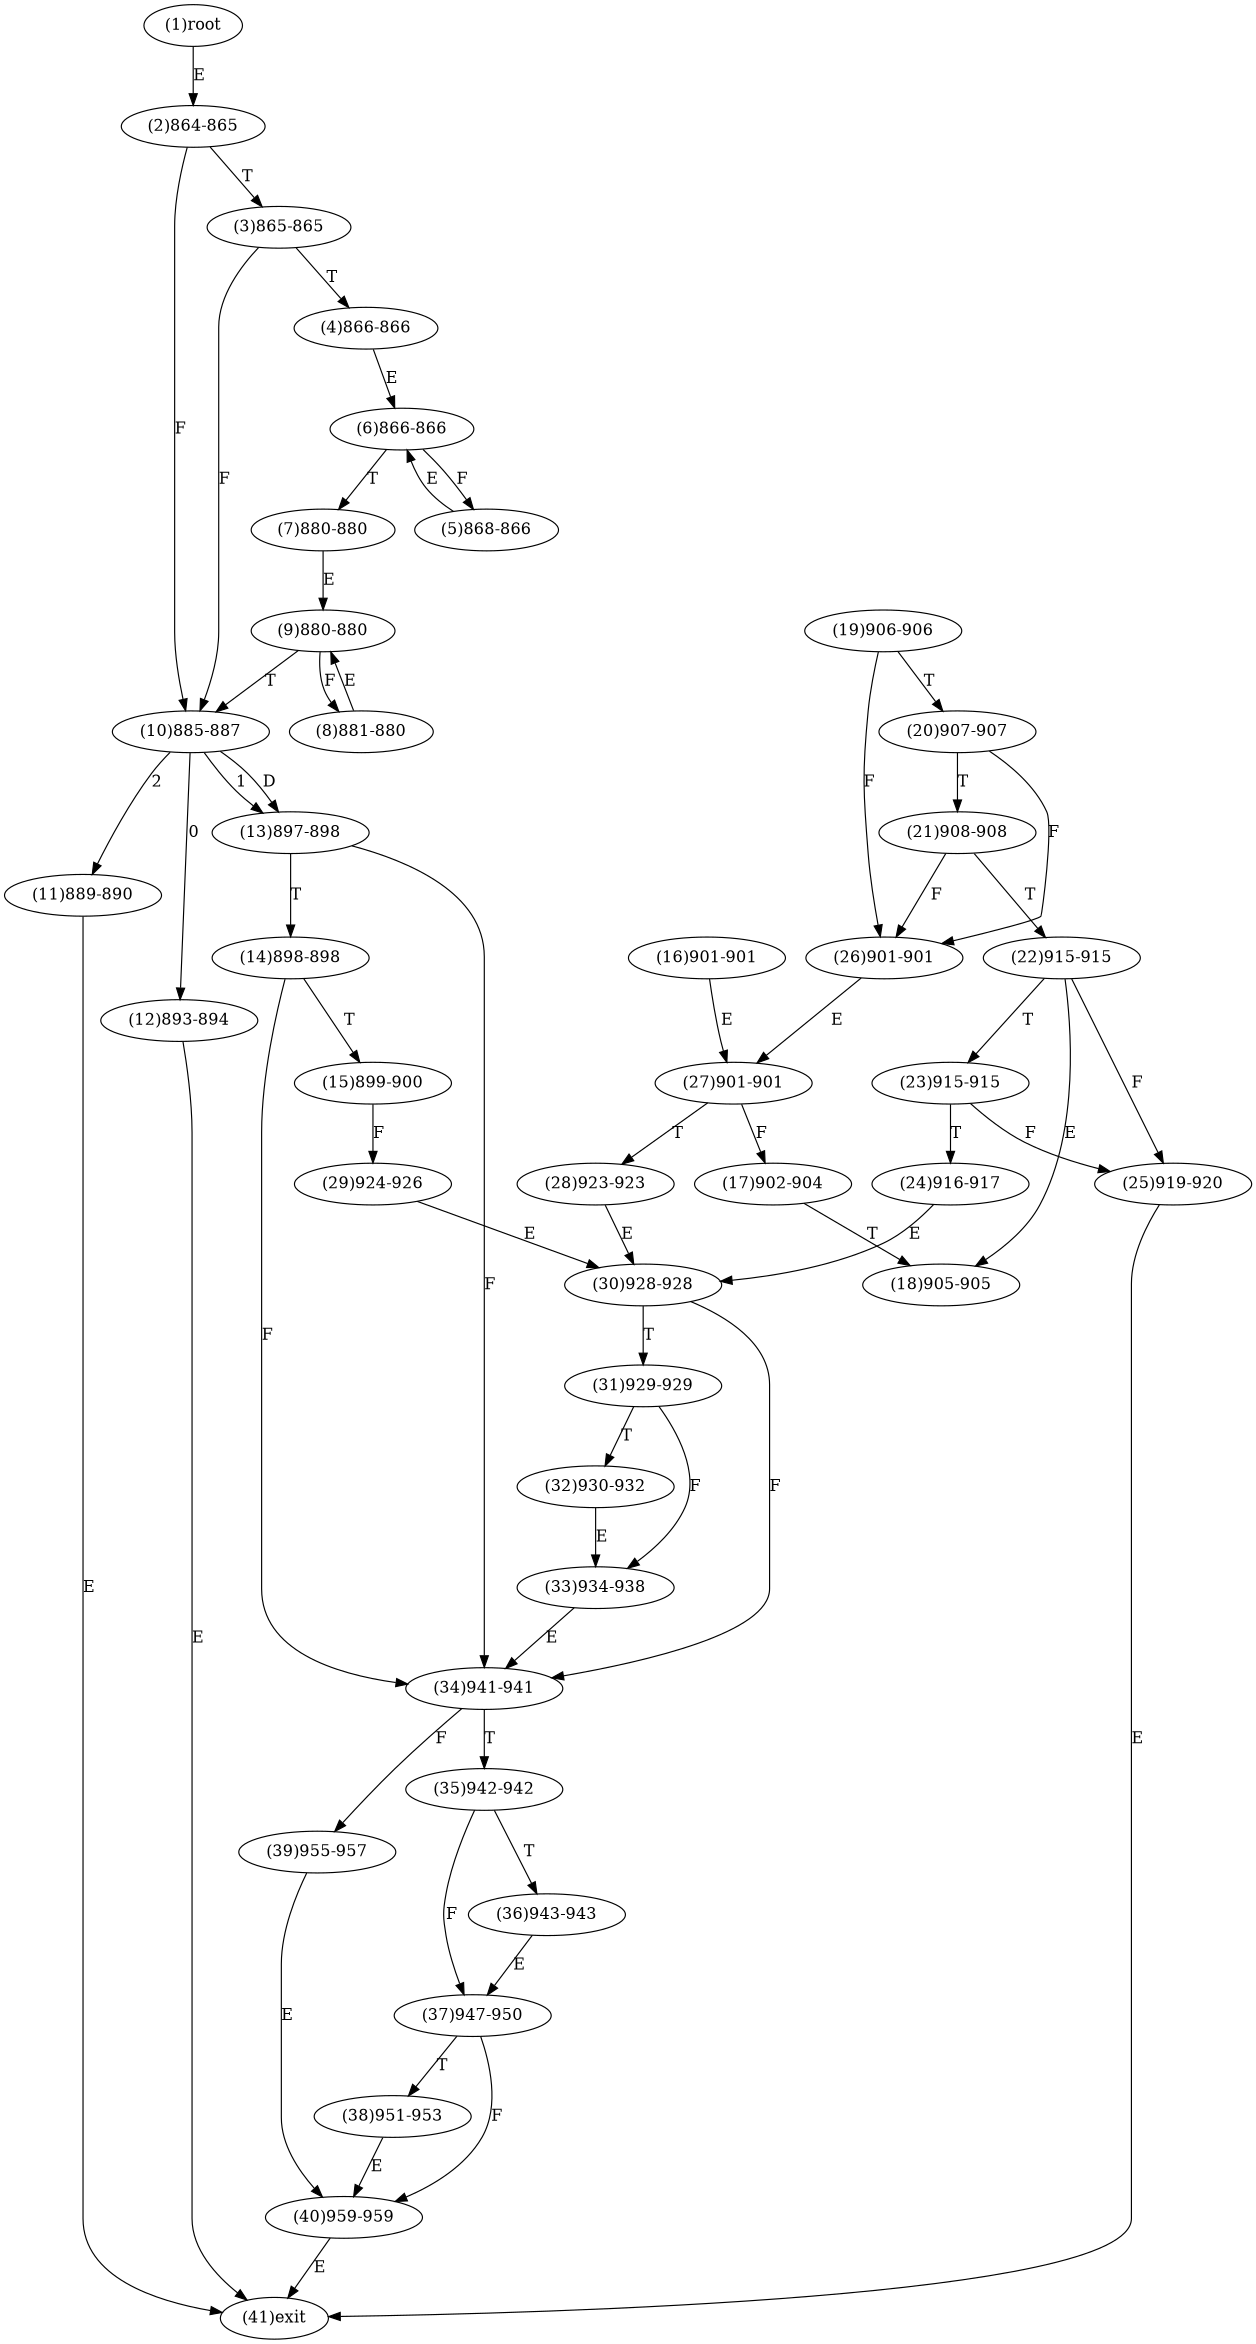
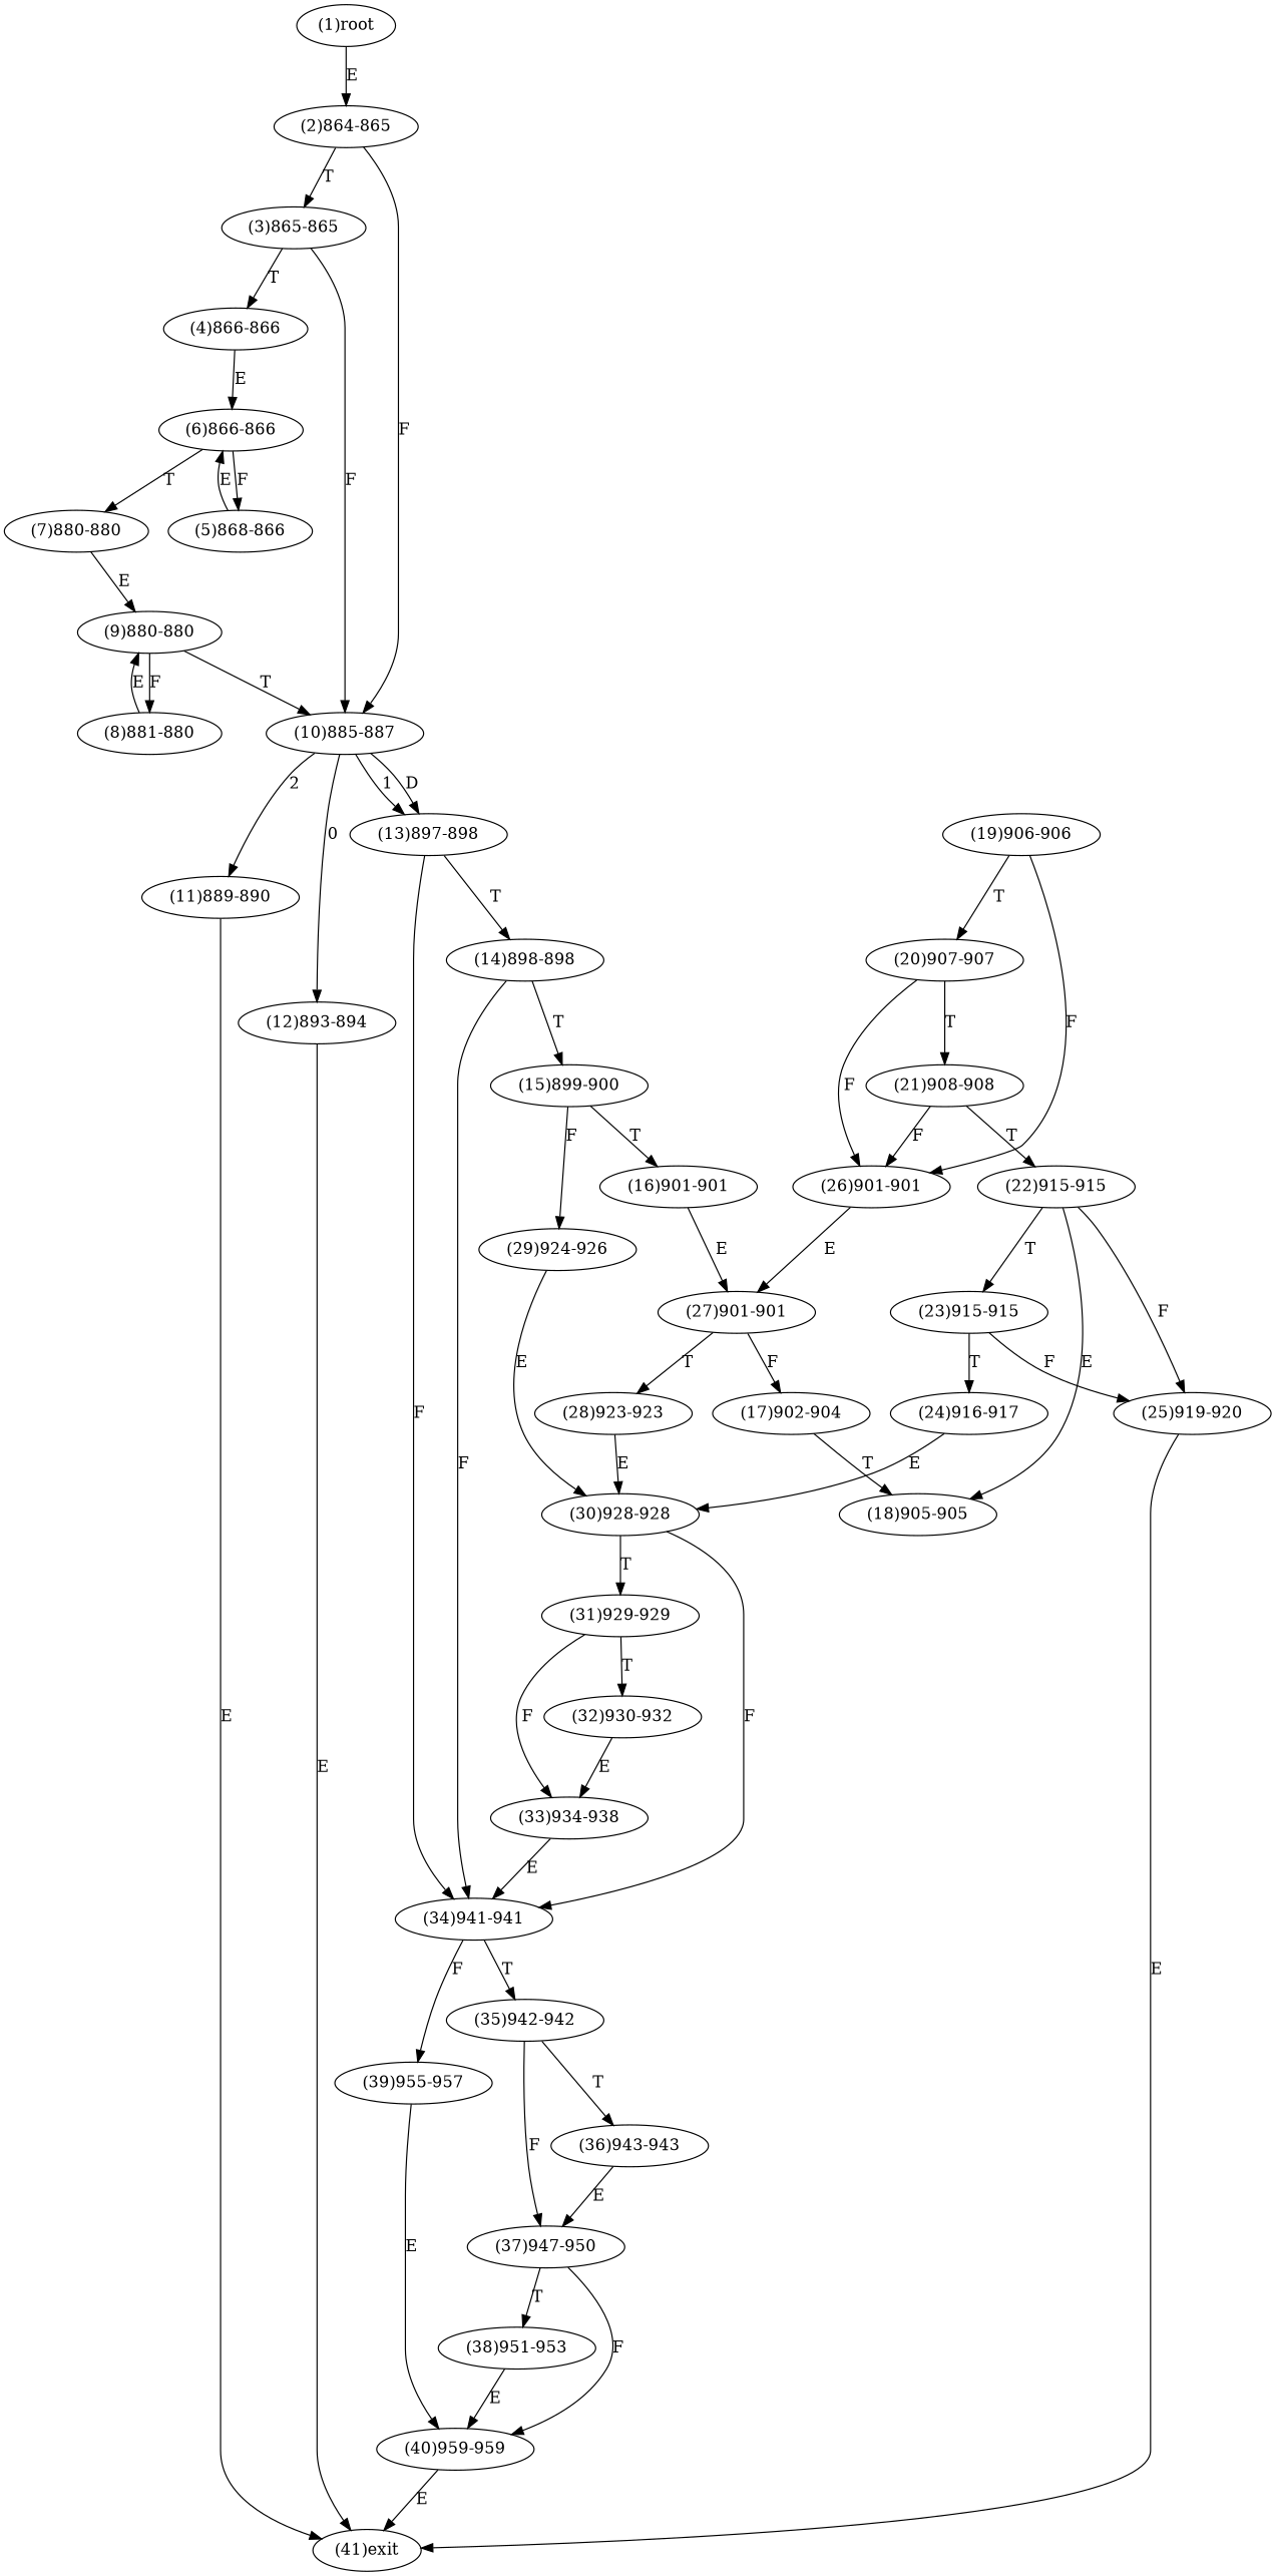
  digraph {
    n1 [label="(1)root"]
    n2 [label="(2)864-865"]
    n3 [label="(3)865-865"]
    n4 [label="(10)885-887"]
    n5 [label="(4)866-866"]
    n6 [label="(11)889-890"]
    n7 [label="(12)893-894"]
    n8 [label="(13)897-898"]
    n9 [label="(6)866-866"]
    n10 [label="(5)868-866"]
    n11 [label="(7)880-880"]
    n12 [label="(9)880-880"]
    n13 [label="(8)881-880"]
    n14 [label="(41)exit"]
    n15 [label="(14)898-898"]
    n16 [label="(34)941-941"]
    n17 [label="(15)899-900"]
    n18 [label="(35)942-942"]
    n19 [label="(39)955-957"]
    n20 [label="(16)901-901"]
    n21 [label="(29)924-926"]
    n22 [label="(27)901-901"]
    n23 [label="(30)928-928"]
    n24 [label="(17)902-904"]
    n25 [label="(18)905-905"]
    n26 [label="(19)906-906"]
    n27 [label="(20)907-907"]
    n28 [label="(26)901-901"]
    n29 [label="(28)923-923"]
    n30 [label="(21)908-908"]
    n31 [label="(22)915-915"]
    n32 [label="(23)915-915"]
    n33 [label="(25)919-920"]
    n34 [label="(24)916-917"]
    n35 [label="(31)929-929"]
    n36 [label="(32)930-932"]
    n37 [label="(33)934-938"]
    n38 [label="(36)943-943"]
    n39 [label="(37)947-950"]
    n40 [label="(40)959-959"]
    n41 [label="(38)951-953"]
    n1 -> n2 [label=E]
    n2 -> n3 [label=T]
    n2 -> n4 [label=F]
    n3 -> n4 [label=F]
    n3 -> n5 [label=T]
    n4 -> n6 [label=2]
    n4 -> n7 [label=0]
    n4 -> n8 [label=1]
    n4 -> n8 [label=D]
    n5 -> n9 [label=E]
    n6 -> n14 [label=E]
    n7 -> n14 [label=E]
    n8 -> n15 [label=T]
    n8 -> n16 [label=F]
    n9 -> n10 [label=F]
    n9 -> n11 [label=T]
    n10 -> n9 [label=E]
    n11 -> n12 [label=E]
    n12 -> n4 [label=T]
    n12 -> n13 [label=F]
    n13 -> n12 [label=E]
    n15 -> n16 [label=F]
    n15 -> n17 [label=T]
    n16 -> n18 [label=T]
    n16 -> n19 [label=F]
+   n17 -> n20 [label=T]
    n17 -> n21 [label=F]
    n18 -> n38 [label=T]
    n18 -> n39 [label=F]
    n19 -> n40 [label=E]
    n20 -> n22 [label=E]
    n21 -> n23 [label=E]
    n22 -> n24 [label=F]
    n22 -> n29 [label=T]
    n23 -> n16 [label=F]
    n23 -> n35 [label=T]
    n24 -> n25 [label=T]
    n26 -> n27 [label=T]
    n26 -> n28 [label=F]
    n27 -> n28 [label=F]
    n27 -> n30 [label=T]
    n28 -> n22 [label=E]
    n29 -> n23 [label=E]
    n30 -> n28 [label=F]
    n30 -> n31 [label=T]
    n31 -> n25 [label=E]
    n31 -> n32 [label=T]
    n31 -> n33 [label=F]
    n32 -> n33 [label=F]
    n32 -> n34 [label=T]
    n33 -> n14 [label=E]
    n34 -> n23 [label=E]
    n35 -> n36 [label=T]
    n35 -> n37 [label=F]
    n36 -> n37 [label=E]
    n37 -> n16 [label=E]
    n38 -> n39 [label=E]
    n39 -> n40 [label=F]
    n39 -> n41 [label=T]
    n40 -> n14 [label=E]
    n41 -> n40 [label=E]
  }
